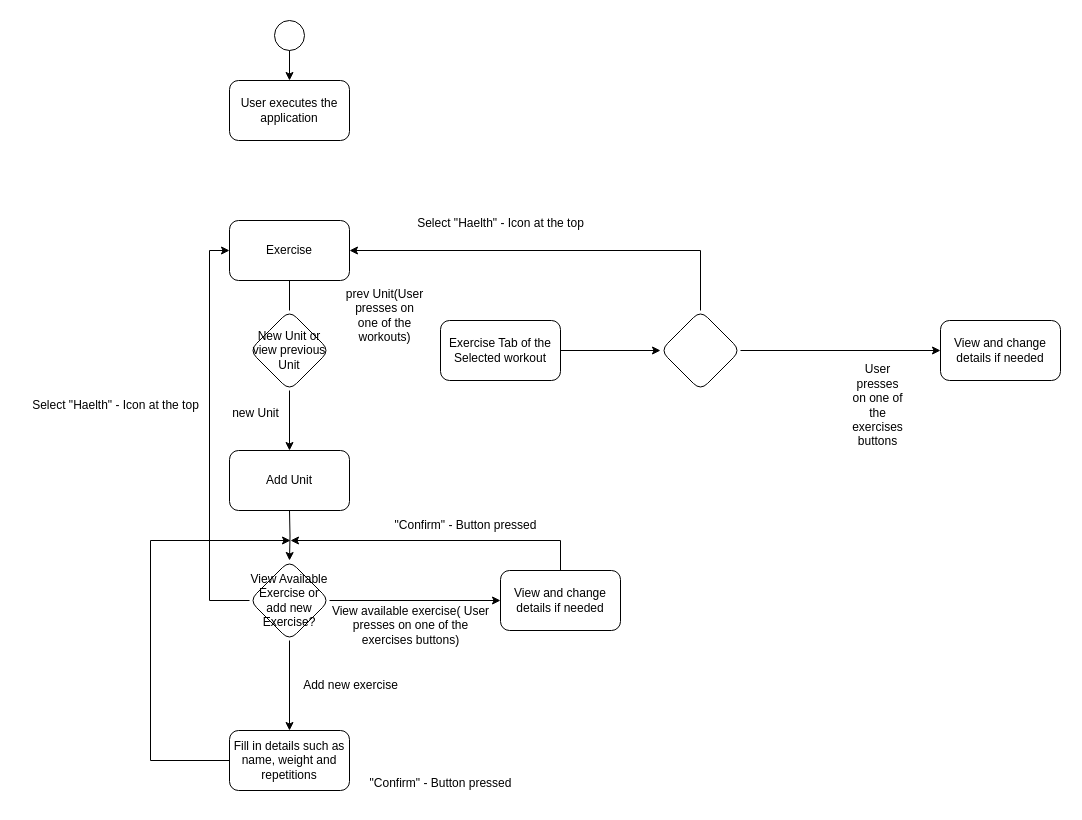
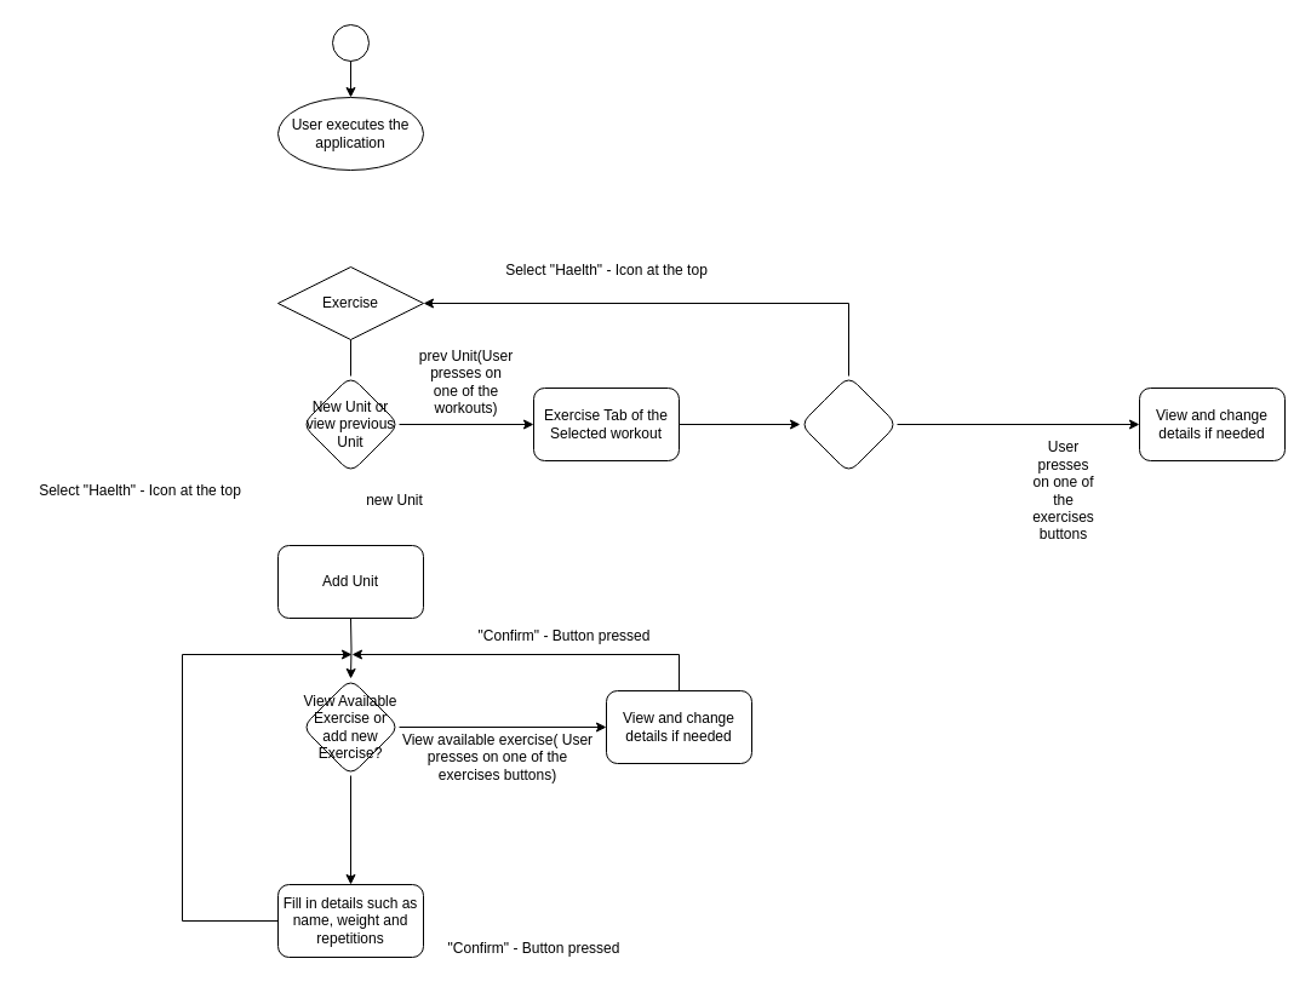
  <mxCell id="0" />
  <mxCell id="1" parent="0" />
  <mxCell id="2" value="" style="ellipse;" vertex="1" parent="1"><mxGeometry x="274" y="20" width="30" height="30" as="geometry" /></mxCell>
- <mxCell id="3" value="User executes the application" style="rounded=1;whiteSpace=wrap;html=1;" vertex="1" parent="1"><mxGeometry x="229" y="80" width="120" height="60" as="geometry" /></mxCell>
+ <mxCell id="3" value="User executes the application" style="ellipse;whiteSpace=wrap;html=1;" vertex="1" parent="1"><mxGeometry x="229" y="80" width="120" height="60" as="geometry" /></mxCell>
  <mxCell id="4" value="" style="endArrow=classic;html=1;rounded=0;exitX=0.5;exitY=1;exitDx=0;exitDy=0;entryX=0.5;entryY=0;entryDx=0;entryDy=0;" edge="1" parent="1" source="2" target="3"><mxGeometry width="50" height="50" relative="1" as="geometry"><mxPoint x="270" y="270" as="sourcePoint" /><mxPoint x="320" y="220" as="targetPoint" /></mxGeometry></mxCell>
  <mxCell id="5" value="" style="edgeStyle=orthogonalEdgeStyle;rounded=0;orthogonalLoop=1;jettySize=auto;html=1;endArrow=none;" edge="1" parent="1" source="6" target="19"><mxGeometry relative="1" as="geometry" /></mxCell>
- <mxCell id="6" value="Exercise" style="whiteSpace=wrap;html=1;rounded=1;" vertex="1" parent="1"><mxGeometry x="229" y="220" width="120" height="60" as="geometry" /></mxCell>
+ <mxCell id="6" value="Exercise" style="rhombus;whiteSpace=wrap;html=1;" vertex="1" parent="1"><mxGeometry x="229" y="220" width="120" height="60" as="geometry" /></mxCell>
  <mxCell id="7" value="" style="edgeStyle=orthogonalEdgeStyle;rounded=0;orthogonalLoop=1;jettySize=auto;html=1;" edge="1" parent="1" target="12"><mxGeometry relative="1" as="geometry"><mxPoint x="289" y="510" as="sourcePoint" /></mxGeometry></mxCell>
  <mxCell id="8" value="Add Unit" style="whiteSpace=wrap;html=1;rounded=1;" vertex="1" parent="1"><mxGeometry x="229" y="450" width="120" height="60" as="geometry" /></mxCell>
  <mxCell id="9" value="" style="edgeStyle=orthogonalEdgeStyle;rounded=0;orthogonalLoop=1;jettySize=auto;html=1;entryX=0;entryY=0.5;entryDx=0;entryDy=0;" edge="1" parent="1" source="12" target="25"><mxGeometry relative="1" as="geometry"><mxPoint x="480" y="600" as="targetPoint" /></mxGeometry></mxCell>
  <mxCell id="10" value="" style="edgeStyle=orthogonalEdgeStyle;rounded=0;orthogonalLoop=1;jettySize=auto;html=1;" edge="1" parent="1" source="12" target="14"><mxGeometry relative="1" as="geometry" /></mxCell>
- <mxCell id="11" style="edgeStyle=orthogonalEdgeStyle;rounded=0;orthogonalLoop=1;jettySize=auto;html=1;exitX=0;exitY=0.5;exitDx=0;exitDy=0;entryX=0;entryY=0.5;entryDx=0;entryDy=0;" edge="1" parent="1" source="12" target="6"><mxGeometry relative="1" as="geometry"><mxPoint x="190" y="220" as="targetPoint" /></mxGeometry></mxCell>
  <mxCell id="12" value="View Available Exercise or add new Exercise?" style="rhombus;whiteSpace=wrap;html=1;rounded=1;" vertex="1" parent="1"><mxGeometry x="249" y="560" width="80" height="80" as="geometry" /></mxCell>
  <mxCell id="13" style="edgeStyle=orthogonalEdgeStyle;rounded=0;orthogonalLoop=1;jettySize=auto;html=1;exitX=1;exitY=0.5;exitDx=0;exitDy=0;" edge="1" parent="1" source="14"><mxGeometry relative="1" as="geometry"><mxPoint x="290" y="540" as="targetPoint" /><Array as="points"><mxPoint x="150" y="760" /><mxPoint x="150" y="540" /></Array></mxGeometry></mxCell>
  <mxCell id="14" value="Fill in details such as name, weight and repetitions" style="whiteSpace=wrap;html=1;rounded=1;" vertex="1" parent="1"><mxGeometry x="229" y="730" width="120" height="60" as="geometry" /></mxCell>
  <mxCell id="15" value="View available exercise(&amp;nbsp;&lt;span style=&quot;text-wrap-mode: wrap;&quot;&gt;User presses on one of the exercises buttons)&lt;/span&gt;" style="text;html=1;align=center;verticalAlign=middle;resizable=0;points=[];autosize=1;strokeColor=none;fillColor=none;" vertex="1" parent="1"><mxGeometry x="210" y="610" width="400" height="30" as="geometry" /></mxCell>
- <mxCell id="16" value="Add new exercise" style="text;html=1;align=center;verticalAlign=middle;resizable=0;points=[];autosize=1;strokeColor=none;fillColor=none;" vertex="1" parent="1"><mxGeometry x="290" y="670" width="120" height="30" as="geometry" /></mxCell>
- <mxCell id="18" value="" style="edgeStyle=orthogonalEdgeStyle;rounded=0;orthogonalLoop=1;jettySize=auto;html=1;" edge="1" parent="1" source="19" target="8"><mxGeometry relative="1" as="geometry" /></mxCell>
+ <mxCell id="17" value="" style="edgeStyle=orthogonalEdgeStyle;rounded=0;orthogonalLoop=1;jettySize=auto;html=1;" edge="1" parent="1" source="19" target="21"><mxGeometry relative="1" as="geometry" /></mxCell>
  <mxCell id="19" value="New Unit or view previous Unit" style="rhombus;whiteSpace=wrap;html=1;rounded=1;" vertex="1" parent="1"><mxGeometry x="249" y="310" width="80" height="80" as="geometry" /></mxCell>
  <mxCell id="20" value="" style="edgeStyle=orthogonalEdgeStyle;rounded=0;orthogonalLoop=1;jettySize=auto;html=1;" edge="1" parent="1" source="21" target="33"><mxGeometry relative="1" as="geometry" /></mxCell>
  <mxCell id="21" value="Exercise Tab of the Selected workout" style="whiteSpace=wrap;html=1;rounded=1;" vertex="1" parent="1"><mxGeometry x="440" y="320" width="120" height="60" as="geometry" /></mxCell>
  <mxCell id="22" value="prev Unit(&lt;span style=&quot;text-wrap-mode: wrap;&quot;&gt;User presses on one of the workouts&lt;/span&gt;)" style="text;html=1;align=center;verticalAlign=middle;resizable=0;points=[];autosize=1;strokeColor=none;fillColor=none;" vertex="1" parent="1"><mxGeometry x="249" y="300" width="270" height="30" as="geometry" /></mxCell>
- <mxCell id="23" value="new Unit" style="text;html=1;align=center;verticalAlign=middle;resizable=0;points=[];autosize=1;strokeColor=none;fillColor=none;" vertex="1" parent="1"><mxGeometry x="220" y="398" width="70" height="30" as="geometry" /></mxCell>
+ <mxCell id="23" value="new Unit" style="text;html=1;align=center;verticalAlign=middle;resizable=0;points=[];autosize=1;strokeColor=none;fillColor=none;" vertex="1" parent="1"><mxGeometry x="290" y="398" width="70" height="30" as="geometry" /></mxCell>
  <mxCell id="24" style="edgeStyle=orthogonalEdgeStyle;rounded=0;orthogonalLoop=1;jettySize=auto;html=1;exitX=0.5;exitY=0;exitDx=0;exitDy=0;" edge="1" parent="1" source="25"><mxGeometry relative="1" as="geometry"><mxPoint x="290" y="540" as="targetPoint" /><Array as="points"><mxPoint x="560" y="540" /></Array></mxGeometry></mxCell>
  <mxCell id="25" value="View and change details if needed" style="whiteSpace=wrap;html=1;rounded=1;" vertex="1" parent="1"><mxGeometry x="500" y="570" width="120" height="60" as="geometry" /></mxCell>
  <mxCell id="26" value="View and change details if needed" style="whiteSpace=wrap;html=1;rounded=1;" vertex="1" parent="1"><mxGeometry x="940" y="320" width="120" height="60" as="geometry" /></mxCell>
  <mxCell id="27" value="&quot;Confirm&quot; - Button pressed" style="text;html=1;align=center;verticalAlign=middle;resizable=0;points=[];autosize=1;strokeColor=none;fillColor=none;" vertex="1" parent="1"><mxGeometry x="380" y="510" width="170" height="30" as="geometry" /></mxCell>
  <mxCell id="28" value="Select &quot;Haelth&quot; - Icon at the top" style="text;html=1;align=center;verticalAlign=middle;resizable=0;points=[];autosize=1;strokeColor=none;fillColor=none;" vertex="1" parent="1"><mxGeometry x="20" y="390" width="190" height="30" as="geometry" /></mxCell>
  <mxCell id="29" value="&lt;span style=&quot;text-wrap-mode: wrap;&quot;&gt;User presses on one of the exercises buttons&lt;/span&gt;" style="text;html=1;align=center;verticalAlign=middle;resizable=0;points=[];autosize=1;strokeColor=none;fillColor=none;" vertex="1" parent="1"><mxGeometry x="747" y="390" width="260" height="30" as="geometry" /></mxCell>
  <mxCell id="30" value="&quot;Confirm&quot; - Button pressed" style="text;html=1;align=center;verticalAlign=middle;resizable=0;points=[];autosize=1;strokeColor=none;fillColor=none;" vertex="1" parent="1"><mxGeometry x="355" y="768" width="170" height="30" as="geometry" /></mxCell>
  <mxCell id="31" style="edgeStyle=orthogonalEdgeStyle;rounded=0;orthogonalLoop=1;jettySize=auto;html=1;exitX=1;exitY=0.5;exitDx=0;exitDy=0;entryX=0;entryY=0.5;entryDx=0;entryDy=0;" edge="1" parent="1" source="33" target="26"><mxGeometry relative="1" as="geometry" /></mxCell>
  <mxCell id="32" style="edgeStyle=orthogonalEdgeStyle;rounded=0;orthogonalLoop=1;jettySize=auto;html=1;exitX=0.5;exitY=0;exitDx=0;exitDy=0;entryX=1;entryY=0.5;entryDx=0;entryDy=0;" edge="1" parent="1" source="33" target="6"><mxGeometry relative="1" as="geometry" /></mxCell>
  <mxCell id="33" value="" style="rhombus;whiteSpace=wrap;html=1;rounded=1;" vertex="1" parent="1"><mxGeometry x="660" y="310" width="80" height="80" as="geometry" /></mxCell>
  <mxCell id="34" value="Select &quot;Haelth&quot; - Icon at the top" style="text;html=1;align=center;verticalAlign=middle;resizable=0;points=[];autosize=1;strokeColor=none;fillColor=none;" vertex="1" parent="1"><mxGeometry x="405" y="208" width="190" height="30" as="geometry" /></mxCell>
